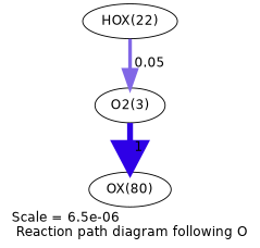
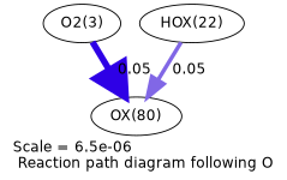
  digraph {
    fontname=Helvetica
    label="Scale = 6.5e-06\l Reaction path diagram following O"
    node [fontname=Helvetica]
    edge [fontname=Helvetica]
    n1 [label="O2(3)"]
    n2 [label="OX(80)"]
    n3 [label="HOX(22)"]
-   n1 -> n2 [arrowsize=3 color="0.7, 1.5, 0.9" label=" 1" penwidth=6]
-   n3 -> n1 [arrowsize=1.87 color="0.7, 0.55, 0.9" label=" 0.05" penwidth=3.74]
+   n1 -> n2 [arrowsize=3 color="0.7, 1.5, 0.9" label=" 0.05" penwidth=6]
+   n3 -> n2 [arrowsize=1.87 color="0.7, 0.55, 0.9" label=" 0.05" penwidth=3.74]
  }
